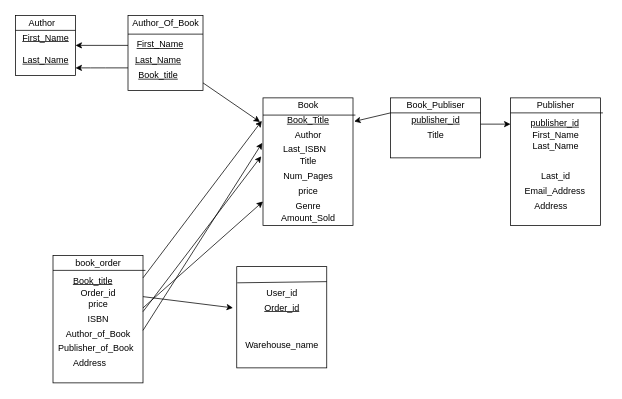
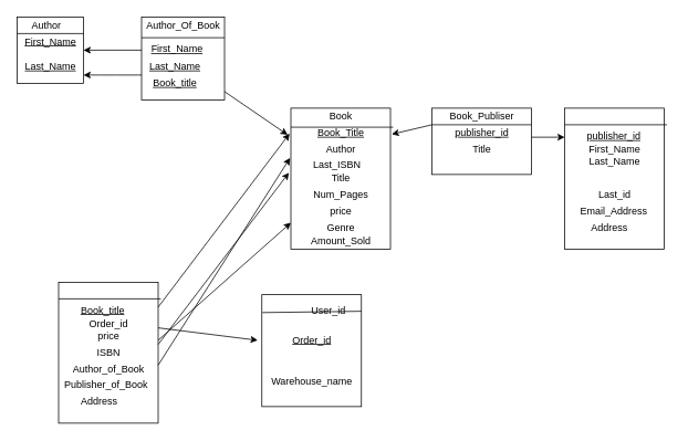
  <mxCell id="0" />
  <mxCell id="1" parent="0" />
  <mxCell id="2" value="" style="rounded=0;whiteSpace=wrap;html=1;" vertex="1" parent="1"><mxGeometry x="350" y="130" width="120" height="170" as="geometry" /></mxCell>
  <mxCell id="3" value="" style="whiteSpace=wrap;html=1;aspect=fixed;" vertex="1" parent="1"><mxGeometry x="20" y="20" width="80" height="80" as="geometry" /></mxCell>
  <mxCell id="4" value="" style="endArrow=none;html=1;exitX=0;exitY=0.25;exitDx=0;exitDy=0;" edge="1" parent="1" source="3"><mxGeometry width="50" height="50" relative="1" as="geometry"><mxPoint x="50" y="90" as="sourcePoint" /><mxPoint x="100" y="40" as="targetPoint" /></mxGeometry></mxCell>
  <mxCell id="5" value="" style="whiteSpace=wrap;html=1;aspect=fixed;" vertex="1" parent="1"><mxGeometry x="170" y="20" width="100" height="100" as="geometry" /></mxCell>
  <mxCell id="6" value="" style="endArrow=none;html=1;exitX=0;exitY=0.25;exitDx=0;exitDy=0;entryX=1;entryY=0.25;entryDx=0;entryDy=0;" edge="1" parent="1" source="5" target="5"><mxGeometry width="50" height="50" relative="1" as="geometry"><mxPoint x="200" y="90" as="sourcePoint" /><mxPoint x="250" y="40" as="targetPoint" /></mxGeometry></mxCell>
  <mxCell id="7" value="Author" style="text;html=1;align=center;verticalAlign=middle;resizable=0;points=[];autosize=1;" vertex="1" parent="1"><mxGeometry x="30" y="20" width="50" height="20" as="geometry" /></mxCell>
  <mxCell id="8" value="&lt;u&gt;First_Name&lt;/u&gt;" style="text;html=1;align=center;verticalAlign=middle;resizable=0;points=[];autosize=1;" vertex="1" parent="1"><mxGeometry x="20" y="40" width="80" height="20" as="geometry" /></mxCell>
  <mxCell id="9" value="&lt;u&gt;Last_Name&lt;/u&gt;" style="text;html=1;align=center;verticalAlign=middle;resizable=0;points=[];autosize=1;" vertex="1" parent="1"><mxGeometry x="20" y="70" width="80" height="20" as="geometry" /></mxCell>
  <mxCell id="10" value="&lt;span&gt;Author_Of_Book&lt;/span&gt;" style="text;html=1;align=center;verticalAlign=middle;resizable=0;points=[];autosize=1;" vertex="1" parent="1"><mxGeometry x="170" y="20" width="100" height="20" as="geometry" /></mxCell>
  <mxCell id="11" value="" style="endArrow=classic;html=1;" edge="1" parent="1"><mxGeometry width="50" height="50" relative="1" as="geometry"><mxPoint x="170" y="60" as="sourcePoint" /><mxPoint x="100" y="60" as="targetPoint" /></mxGeometry></mxCell>
  <mxCell id="12" value="" style="endArrow=classic;html=1;" edge="1" parent="1"><mxGeometry width="50" height="50" relative="1" as="geometry"><mxPoint x="170" y="90" as="sourcePoint" /><mxPoint x="100" y="90" as="targetPoint" /><Array as="points"><mxPoint x="130" y="90" /></Array></mxGeometry></mxCell>
  <mxCell id="13" value="&lt;!--StartFragment--&gt;&lt;u style=&quot;font-family: Helvetica; font-size: 12px; font-style: normal; font-variant-ligatures: normal; font-variant-caps: normal; font-weight: 400; letter-spacing: normal; orphans: 2; text-align: center; text-indent: 0px; text-transform: none; widows: 2; word-spacing: 0px; -webkit-text-stroke-width: 0px;&quot;&gt;First_Name&lt;/u&gt;&lt;!--EndFragment--&gt;" style="text;whiteSpace=wrap;html=1;" vertex="1" parent="1"><mxGeometry x="180" y="45" width="90" height="30" as="geometry" /></mxCell>
  <mxCell id="14" value="&lt;u&gt;Last_Name&lt;/u&gt;" style="text;html=1;align=center;verticalAlign=middle;resizable=0;points=[];autosize=1;" vertex="1" parent="1"><mxGeometry x="170" y="70" width="80" height="20" as="geometry" /></mxCell>
  <mxCell id="15" value="&lt;u&gt;Book_title&lt;/u&gt;" style="text;html=1;align=center;verticalAlign=middle;resizable=0;points=[];autosize=1;" vertex="1" parent="1"><mxGeometry x="175" y="90" width="70" height="20" as="geometry" /></mxCell>
  <mxCell id="16" value="" style="endArrow=classic;html=1;entryX=-0.033;entryY=0.189;entryDx=0;entryDy=0;entryPerimeter=0;" edge="1" parent="1" target="2"><mxGeometry width="50" height="50" relative="1" as="geometry"><mxPoint x="270" y="110" as="sourcePoint" /><mxPoint x="340" y="170" as="targetPoint" /></mxGeometry></mxCell>
  <mxCell id="17" value="Book" style="text;html=1;align=center;verticalAlign=middle;resizable=0;points=[];autosize=1;" vertex="1" parent="1"><mxGeometry x="390" y="130" width="40" height="20" as="geometry" /></mxCell>
  <mxCell id="18" value="&lt;u&gt;Book_Title&lt;/u&gt;" style="text;html=1;align=center;verticalAlign=middle;resizable=0;points=[];autosize=1;" vertex="1" parent="1"><mxGeometry x="375" y="150" width="70" height="20" as="geometry" /></mxCell>
  <mxCell id="19" value="" style="endArrow=none;html=1;entryX=1.027;entryY=0.135;entryDx=0;entryDy=0;entryPerimeter=0;exitX=0;exitY=0.135;exitDx=0;exitDy=0;exitPerimeter=0;" edge="1" parent="1" source="2" target="2"><mxGeometry width="50" height="50" relative="1" as="geometry"><mxPoint x="630" y="-80" as="sourcePoint" /><mxPoint x="680" y="-130" as="targetPoint" /><Array as="points" /></mxGeometry></mxCell>
  <mxCell id="20" value="Author" style="text;html=1;align=center;verticalAlign=middle;resizable=0;points=[];autosize=1;" vertex="1" parent="1"><mxGeometry x="385" y="170" width="50" height="20" as="geometry" /></mxCell>
  <mxCell id="21" value="Title" style="text;html=1;align=center;verticalAlign=middle;resizable=0;points=[];autosize=1;" vertex="1" parent="1"><mxGeometry x="390" y="205" width="40" height="20" as="geometry" /></mxCell>
  <mxCell id="22" value="Num_Pages" style="text;html=1;align=center;verticalAlign=middle;resizable=0;points=[];autosize=1;" vertex="1" parent="1"><mxGeometry x="370" y="225" width="80" height="20" as="geometry" /></mxCell>
  <mxCell id="23" value="price" style="text;html=1;align=center;verticalAlign=middle;resizable=0;points=[];autosize=1;" vertex="1" parent="1"><mxGeometry x="390" y="245" width="40" height="20" as="geometry" /></mxCell>
  <mxCell id="24" value="Genre" style="text;html=1;align=center;verticalAlign=middle;resizable=0;points=[];autosize=1;" vertex="1" parent="1"><mxGeometry x="385" y="265" width="50" height="20" as="geometry" /></mxCell>
  <mxCell id="25" value="Amount_Sold" style="text;html=1;align=center;verticalAlign=middle;resizable=0;points=[];autosize=1;" vertex="1" parent="1"><mxGeometry x="365" y="280" width="90" height="20" as="geometry" /></mxCell>
  <mxCell id="26" value="" style="rounded=0;whiteSpace=wrap;html=1;" vertex="1" parent="1"><mxGeometry x="520" y="130" width="120" height="80" as="geometry" /></mxCell>
  <mxCell id="27" value="" style="endArrow=classic;html=1;entryX=1.013;entryY=0.185;entryDx=0;entryDy=0;entryPerimeter=0;" edge="1" parent="1" target="2"><mxGeometry width="50" height="50" relative="1" as="geometry"><mxPoint x="520" y="150" as="sourcePoint" /><mxPoint x="570" y="100" as="targetPoint" /></mxGeometry></mxCell>
  <mxCell id="28" value="Book_Publiser" style="text;html=1;align=center;verticalAlign=middle;resizable=0;points=[];autosize=1;" vertex="1" parent="1"><mxGeometry x="535" y="130" width="90" height="20" as="geometry" /></mxCell>
  <mxCell id="29" value="" style="endArrow=none;html=1;exitX=0;exitY=0.25;exitDx=0;exitDy=0;" edge="1" parent="1" source="26"><mxGeometry width="50" height="50" relative="1" as="geometry"><mxPoint x="590" y="200" as="sourcePoint" /><mxPoint x="640" y="150" as="targetPoint" /></mxGeometry></mxCell>
  <mxCell id="30" value="Title" style="text;html=1;align=center;verticalAlign=middle;resizable=0;points=[];autosize=1;" vertex="1" parent="1"><mxGeometry x="560" y="170" width="40" height="20" as="geometry" /></mxCell>
  <mxCell id="31" value="&lt;u&gt;publisher_id&lt;/u&gt;" style="text;html=1;align=center;verticalAlign=middle;resizable=0;points=[];autosize=1;" vertex="1" parent="1"><mxGeometry x="540" y="150" width="80" height="20" as="geometry" /></mxCell>
  <mxCell id="32" value="" style="endArrow=classic;html=1;" edge="1" parent="1"><mxGeometry width="50" height="50" relative="1" as="geometry"><mxPoint x="640" y="165" as="sourcePoint" /><mxPoint x="680" y="165" as="targetPoint" /></mxGeometry></mxCell>
  <mxCell id="33" value="" style="rounded=0;whiteSpace=wrap;html=1;" vertex="1" parent="1"><mxGeometry x="680" y="130" width="120" height="170" as="geometry" /></mxCell>
- <mxCell id="34" value="Publisher" style="text;html=1;align=center;verticalAlign=middle;resizable=0;points=[];autosize=1;" vertex="1" parent="1"><mxGeometry x="705" y="130" width="70" height="20" as="geometry" /></mxCell>
  <mxCell id="35" value="" style="endArrow=none;html=1;entryX=1.027;entryY=0.135;entryDx=0;entryDy=0;entryPerimeter=0;exitX=0;exitY=0.135;exitDx=0;exitDy=0;exitPerimeter=0;" edge="1" parent="1"><mxGeometry width="50" height="50" relative="1" as="geometry"><mxPoint x="680" y="150" as="sourcePoint" /><mxPoint x="803.24" y="150" as="targetPoint" /><Array as="points" /></mxGeometry></mxCell>
  <mxCell id="36" value="&lt;!--StartFragment--&gt;&lt;u style=&quot;font-family: Helvetica; font-size: 12px; font-style: normal; font-variant-ligatures: normal; font-variant-caps: normal; font-weight: 400; letter-spacing: normal; orphans: 2; text-align: center; text-indent: 0px; text-transform: none; widows: 2; word-spacing: 0px; -webkit-text-stroke-width: 0px;&quot;&gt;publisher_id&lt;/u&gt;&lt;!--EndFragment--&gt;" style="text;whiteSpace=wrap;html=1;" vertex="1" parent="1"><mxGeometry x="705" y="150" width="90" height="30" as="geometry" /></mxCell>
  <mxCell id="37" value="First_Name" style="text;html=1;align=center;verticalAlign=middle;resizable=0;points=[];autosize=1;" vertex="1" parent="1"><mxGeometry x="700" y="170" width="80" height="20" as="geometry" /></mxCell>
  <mxCell id="38" value="Last_Name" style="text;html=1;align=center;verticalAlign=middle;resizable=0;points=[];autosize=1;" vertex="1" parent="1"><mxGeometry x="700" y="185" width="80" height="20" as="geometry" /></mxCell>
  <mxCell id="39" value="Last_id" style="text;html=1;align=center;verticalAlign=middle;resizable=0;points=[];autosize=1;" vertex="1" parent="1"><mxGeometry x="700" y="225" width="80" height="20" as="geometry" /></mxCell>
  <mxCell id="40" value="&lt;!--StartFragment--&gt;&lt;span style=&quot;font-family: Helvetica; font-size: 12px; font-style: normal; font-variant-ligatures: normal; font-variant-caps: normal; font-weight: 400; letter-spacing: normal; orphans: 2; text-align: center; text-indent: 0px; text-transform: none; widows: 2; word-spacing: 0px; -webkit-text-stroke-width: 0px; text-decoration-style: initial; text-decoration-color: initial; float: none; display: inline !important;&quot;&gt;Email_Address&lt;/span&gt;&lt;!--EndFragment--&gt;" style="text;whiteSpace=wrap;html=1;" vertex="1" parent="1"><mxGeometry x="697" y="240" width="110" height="30" as="geometry" /></mxCell>
  <mxCell id="41" value="&lt;!--StartFragment--&gt;&lt;span style=&quot;font-family: Helvetica; font-size: 12px; font-style: normal; font-variant-ligatures: normal; font-variant-caps: normal; font-weight: 400; letter-spacing: normal; orphans: 2; text-align: center; text-indent: 0px; text-transform: none; widows: 2; word-spacing: 0px; -webkit-text-stroke-width: 0px; text-decoration-style: initial; text-decoration-color: initial; float: none; display: inline !important;&quot;&gt;Address&lt;/span&gt;&lt;!--EndFragment--&gt;" style="text;whiteSpace=wrap;html=1;" vertex="1" parent="1"><mxGeometry x="710" y="260" width="70" height="30" as="geometry" /></mxCell>
  <mxCell id="42" value="&lt;span style=&quot;font-family: &amp;#34;helvetica&amp;#34; ; font-size: 12px ; font-style: normal ; font-weight: 400 ; letter-spacing: normal ; text-align: center ; text-indent: 0px ; text-transform: none ; word-spacing: 0px&quot;&gt;Last_ISBN&lt;/span&gt;" style="text;whiteSpace=wrap;html=1;" vertex="1" parent="1"><mxGeometry x="375" y="185" width="90" height="30" as="geometry" /></mxCell>
  <mxCell id="43" value="" style="rounded=0;whiteSpace=wrap;html=1;" vertex="1" parent="1"><mxGeometry x="70" y="340" width="120" height="170" as="geometry" /></mxCell>
- <mxCell id="44" value="&lt;span&gt;book_order&lt;/span&gt;" style="text;html=1;align=center;verticalAlign=middle;resizable=0;points=[];autosize=1;" vertex="1" parent="1"><mxGeometry x="90" y="340" width="80" height="20" as="geometry" /></mxCell>
  <mxCell id="45" value="" style="endArrow=none;html=1;entryX=1.027;entryY=0.135;entryDx=0;entryDy=0;entryPerimeter=0;exitX=0;exitY=0.135;exitDx=0;exitDy=0;exitPerimeter=0;" edge="1" parent="1"><mxGeometry width="50" height="50" relative="1" as="geometry"><mxPoint x="70" y="360" as="sourcePoint" /><mxPoint x="193.24" y="360" as="targetPoint" /><Array as="points" /></mxGeometry></mxCell>
  <mxCell id="46" value="&lt;u style=&quot;font-family: &amp;#34;helvetica&amp;#34; ; font-size: 12px ; font-style: normal ; font-weight: 400 ; letter-spacing: normal ; text-align: center ; text-indent: 0px ; text-transform: none ; word-spacing: 0px&quot;&gt;Book_title&lt;/u&gt;" style="text;whiteSpace=wrap;html=1;" vertex="1" parent="1"><mxGeometry x="95" y="360" width="90" height="30" as="geometry" /></mxCell>
  <mxCell id="47" value="Order_id" style="text;html=1;align=center;verticalAlign=middle;resizable=0;points=[];autosize=1;" vertex="1" parent="1"><mxGeometry x="100" y="380" width="60" height="20" as="geometry" /></mxCell>
  <mxCell id="48" value="price" style="text;html=1;align=center;verticalAlign=middle;resizable=0;points=[];autosize=1;" vertex="1" parent="1"><mxGeometry x="110" y="395" width="40" height="20" as="geometry" /></mxCell>
  <mxCell id="49" value="ISBN" style="text;html=1;align=center;verticalAlign=middle;resizable=0;points=[];autosize=1;" vertex="1" parent="1"><mxGeometry x="110" y="415" width="40" height="20" as="geometry" /></mxCell>
  <mxCell id="50" value="Author_of_Book" style="text;html=1;align=center;verticalAlign=middle;resizable=0;points=[];autosize=1;" vertex="1" parent="1"><mxGeometry x="80" y="435" width="100" height="20" as="geometry" /></mxCell>
  <mxCell id="51" value="&lt;span style=&quot;text-align: center&quot;&gt;Publisher_of_Book&lt;/span&gt;" style="text;whiteSpace=wrap;html=1;" vertex="1" parent="1"><mxGeometry x="75" y="450" width="110" height="30" as="geometry" /></mxCell>
  <mxCell id="52" value="&lt;!--StartFragment--&gt;&lt;span style=&quot;font-family: Helvetica; font-size: 12px; font-style: normal; font-variant-ligatures: normal; font-variant-caps: normal; font-weight: 400; letter-spacing: normal; orphans: 2; text-align: center; text-indent: 0px; text-transform: none; widows: 2; word-spacing: 0px; -webkit-text-stroke-width: 0px; text-decoration-style: initial; text-decoration-color: initial; float: none; display: inline !important;&quot;&gt;Address&lt;/span&gt;&lt;!--EndFragment--&gt;" style="text;whiteSpace=wrap;html=1;" vertex="1" parent="1"><mxGeometry x="95" y="470" width="70" height="30" as="geometry" /></mxCell>
  <mxCell id="53" value="" style="endArrow=classic;html=1;entryX=-0.013;entryY=0.18;entryDx=0;entryDy=0;entryPerimeter=0;" edge="1" parent="1" target="2"><mxGeometry width="50" height="50" relative="1" as="geometry"><mxPoint x="190" y="370" as="sourcePoint" /><mxPoint x="240" y="320" as="targetPoint" /></mxGeometry></mxCell>
  <mxCell id="54" value="" style="endArrow=classic;html=1;" edge="1" parent="1" target="2"><mxGeometry width="50" height="50" relative="1" as="geometry"><mxPoint x="190" y="410" as="sourcePoint" /><mxPoint x="240" y="360" as="targetPoint" /></mxGeometry></mxCell>
  <mxCell id="55" value="" style="endArrow=classic;html=1;entryX=-0.02;entryY=0.458;entryDx=0;entryDy=0;entryPerimeter=0;" edge="1" parent="1" target="2"><mxGeometry width="50" height="50" relative="1" as="geometry"><mxPoint x="190" y="415" as="sourcePoint" /><mxPoint x="240" y="365" as="targetPoint" /></mxGeometry></mxCell>
  <mxCell id="56" value="" style="endArrow=classic;html=1;" edge="1" parent="1"><mxGeometry width="50" height="50" relative="1" as="geometry"><mxPoint x="190" y="440" as="sourcePoint" /><mxPoint x="349" y="190" as="targetPoint" /></mxGeometry></mxCell>
  <mxCell id="57" value="" style="rounded=0;whiteSpace=wrap;html=1;" vertex="1" parent="1"><mxGeometry x="315" y="355" width="120" height="135" as="geometry" /></mxCell>
  <mxCell id="58" value="" style="endArrow=none;html=1;exitX=0.005;exitY=0.16;exitDx=0;exitDy=0;exitPerimeter=0;" edge="1" source="57" parent="1"><mxGeometry width="50" height="50" relative="1" as="geometry"><mxPoint x="385" y="425" as="sourcePoint" /><mxPoint x="435" y="375" as="targetPoint" /></mxGeometry></mxCell>
- <mxCell id="59" value="User_id" style="text;html=1;align=center;verticalAlign=middle;resizable=0;points=[];autosize=1;" vertex="1" parent="1"><mxGeometry x="345" y="380" width="60" height="20" as="geometry" /></mxCell>
+ <mxCell id="59" value="User_id" style="text;html=1;align=center;verticalAlign=middle;resizable=0;points=[];autosize=1;" vertex="1" parent="1"><mxGeometry x="365" y="365" width="60" height="20" as="geometry" /></mxCell>
  <mxCell id="60" value="&lt;u&gt;Order_id&lt;/u&gt;" style="text;html=1;align=center;verticalAlign=middle;resizable=0;points=[];autosize=1;" vertex="1" parent="1"><mxGeometry x="345" y="400" width="60" height="20" as="geometry" /></mxCell>
  <mxCell id="61" value="Warehouse_name" style="text;html=1;align=center;verticalAlign=middle;resizable=0;points=[];autosize=1;" vertex="1" parent="1"><mxGeometry x="320" y="450" width="110" height="20" as="geometry" /></mxCell>
  <mxCell id="62" value="" style="endArrow=classic;html=1;" edge="1" parent="1"><mxGeometry width="50" height="50" relative="1" as="geometry"><mxPoint x="190" y="395" as="sourcePoint" /><mxPoint x="310" y="410" as="targetPoint" /></mxGeometry></mxCell>
